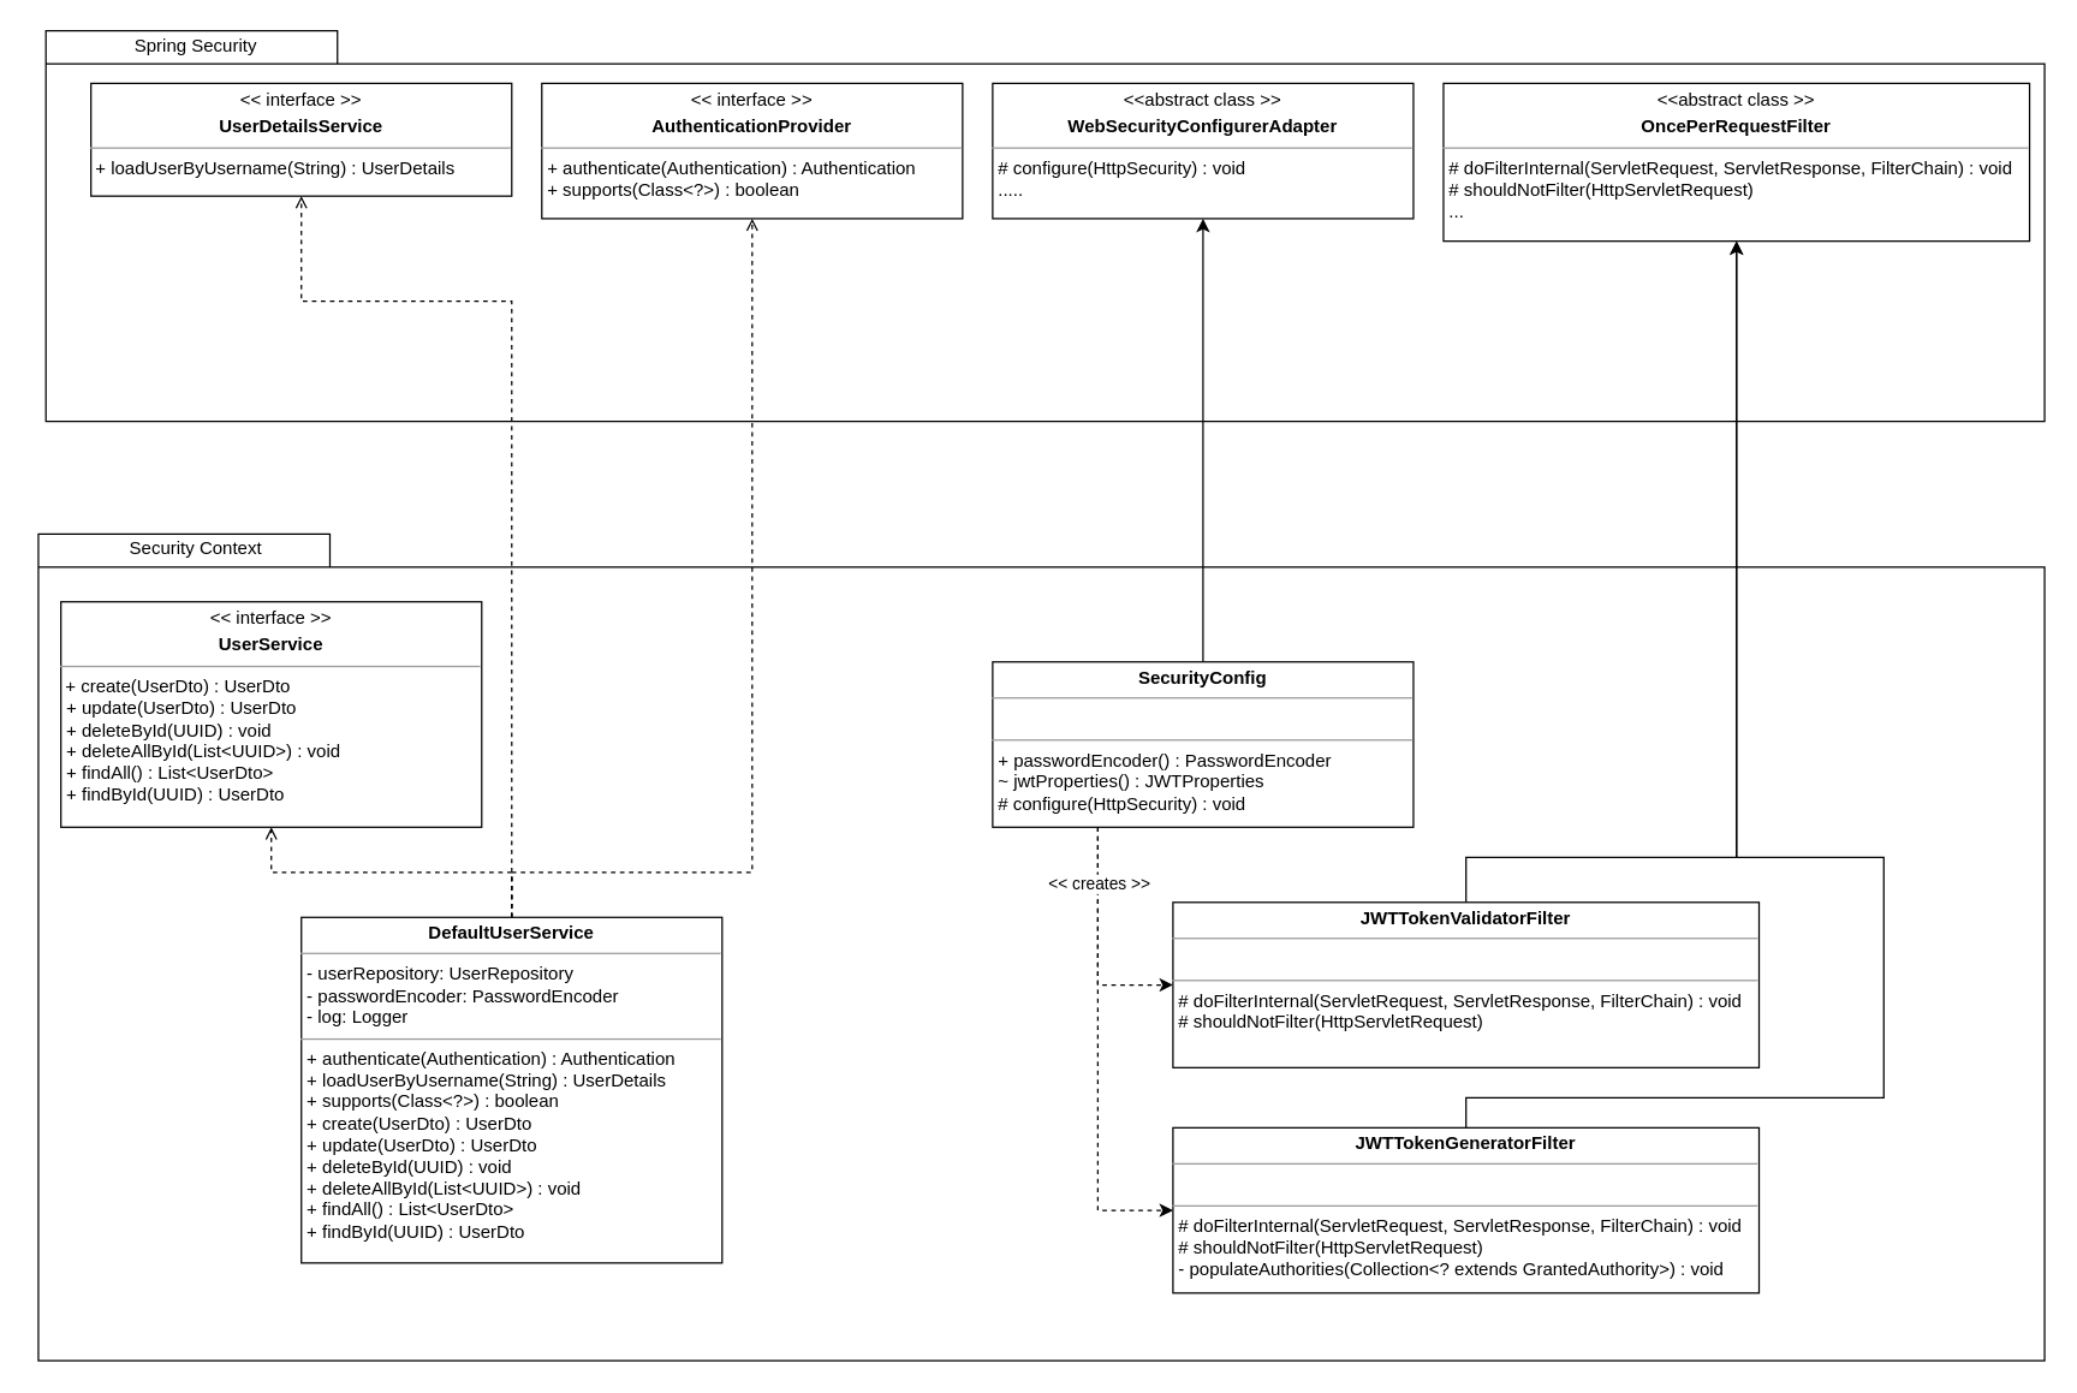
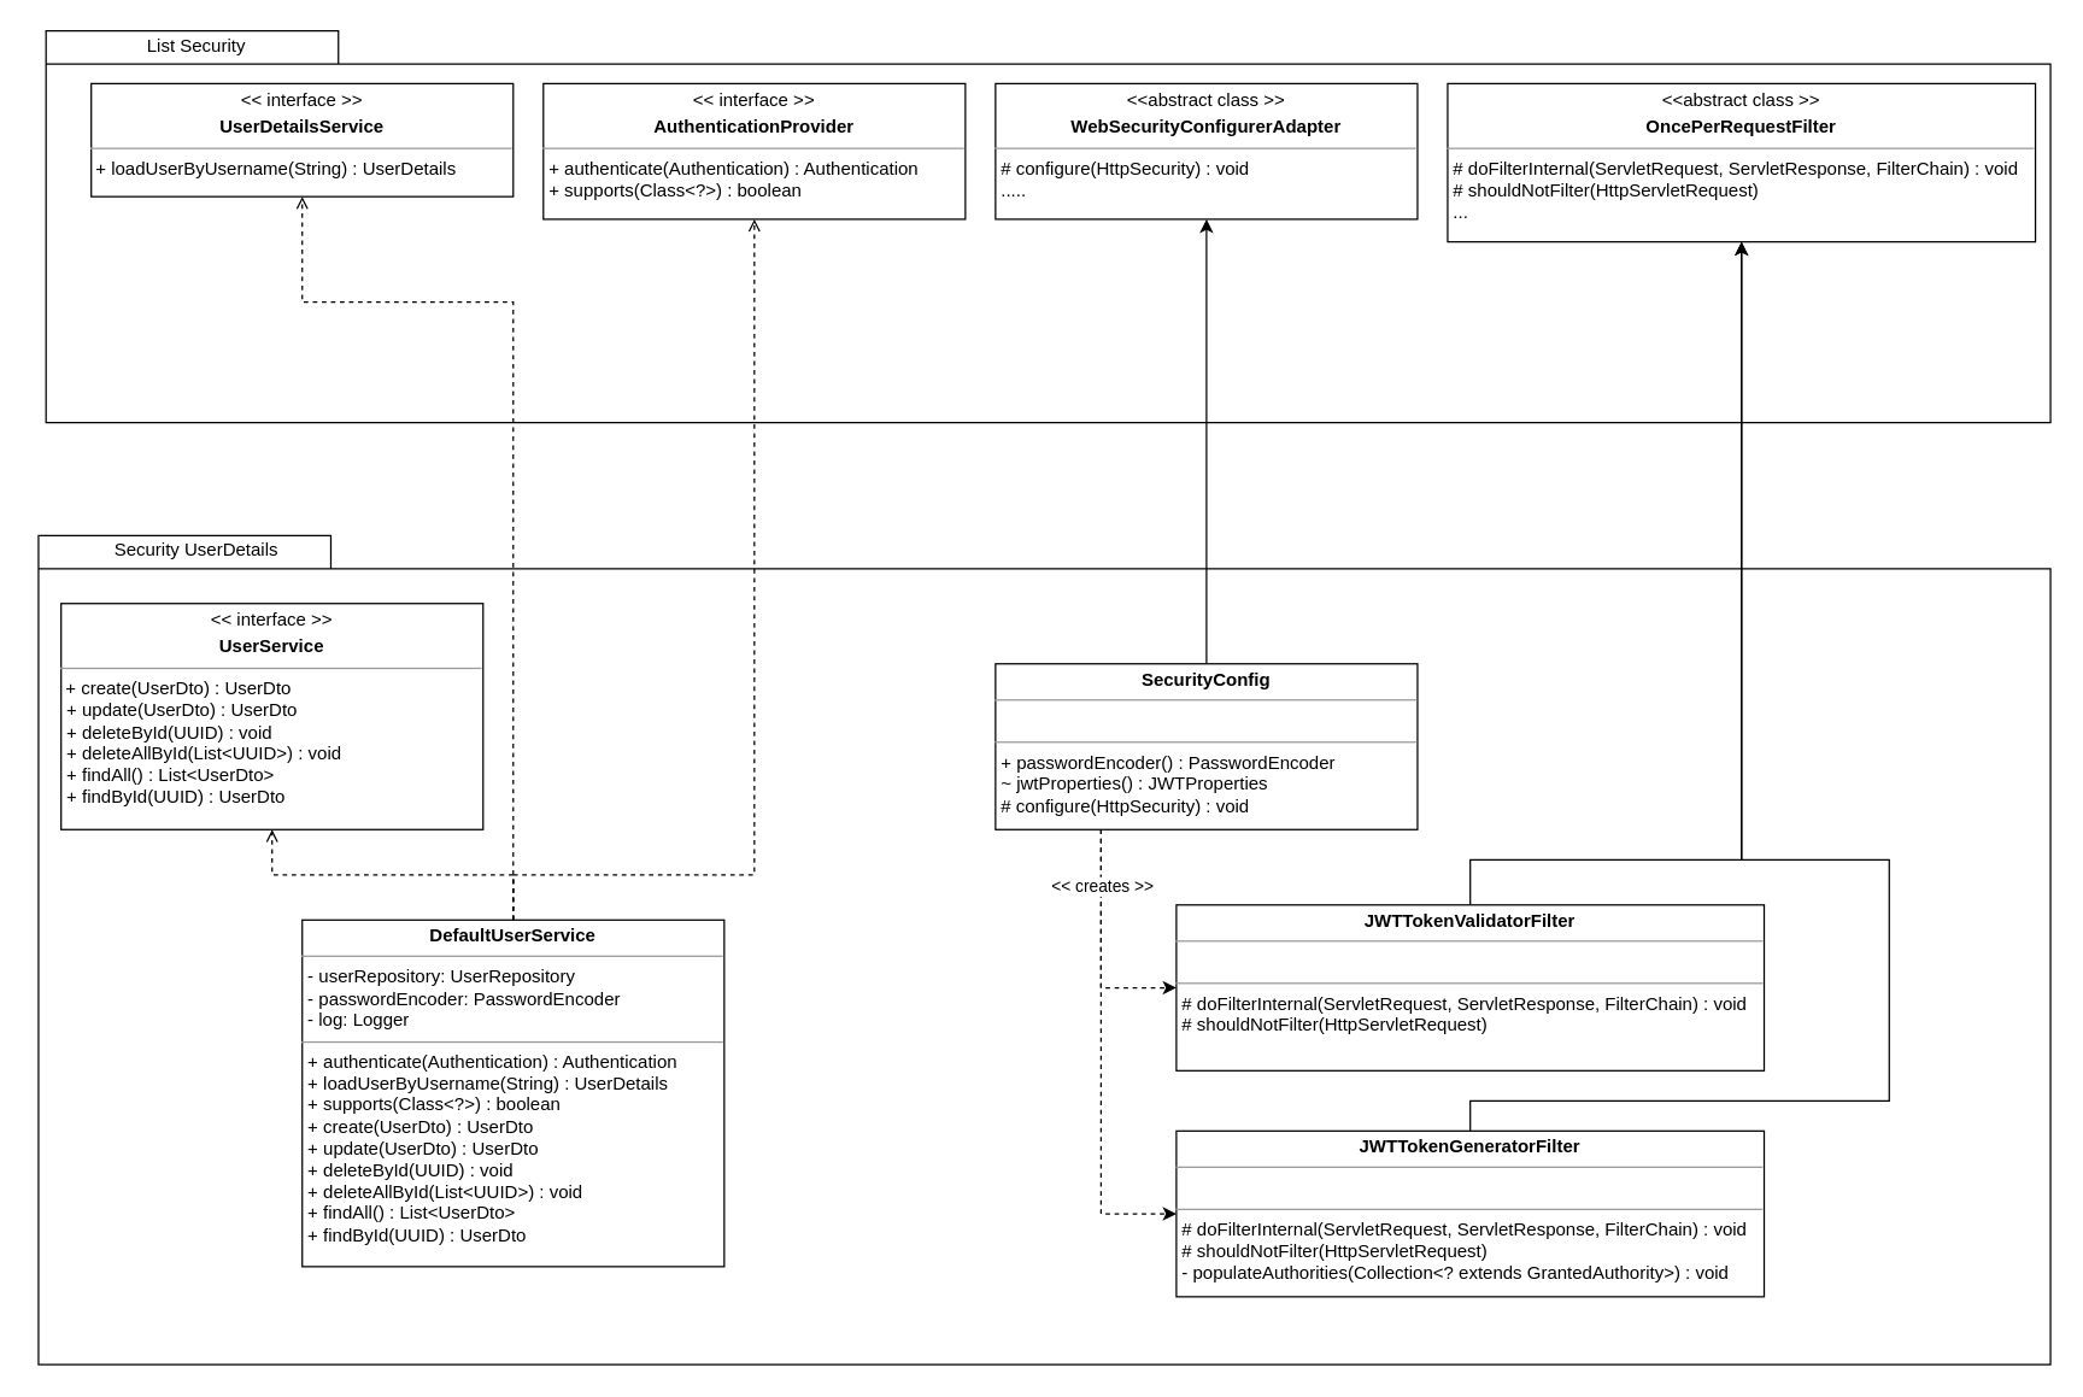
  <mxCell id="0" />
  <mxCell id="1" parent="0" />
  <mxCell id="2" value="" style="shape=folder;fontStyle=1;spacingTop=10;tabWidth=194;tabHeight=22;tabPosition=left;html=1;rounded=0;shadow=0;comic=0;labelBackgroundColor=none;strokeWidth=1;fillColor=none;fontFamily=Verdana;fontSize=10;align=center;" vertex="1" parent="1"><mxGeometry x="25" y="355" width="1335" height="550" as="geometry" /></mxCell>
  <mxCell id="3" style="edgeStyle=orthogonalEdgeStyle;rounded=0;orthogonalLoop=1;jettySize=auto;html=1;dashed=1;endArrow=open;endFill=0;" edge="1" parent="1" source="6" target="8"><mxGeometry relative="1" as="geometry" /></mxCell>
  <mxCell id="4" style="edgeStyle=orthogonalEdgeStyle;rounded=0;orthogonalLoop=1;jettySize=auto;html=1;entryX=0.5;entryY=1;entryDx=0;entryDy=0;dashed=1;endArrow=open;endFill=0;" edge="1" parent="1" source="6" target="11"><mxGeometry relative="1" as="geometry"><Array as="points"><mxPoint x="340" y="200" /><mxPoint x="200" y="200" /></Array></mxGeometry></mxCell>
  <mxCell id="5" style="edgeStyle=orthogonalEdgeStyle;rounded=0;orthogonalLoop=1;jettySize=auto;html=1;entryX=0.5;entryY=1;entryDx=0;entryDy=0;exitX=0.5;exitY=0;exitDx=0;exitDy=0;dashed=1;endArrow=open;endFill=0;" edge="1" parent="1" source="6" target="12"><mxGeometry relative="1" as="geometry"><Array as="points"><mxPoint x="340" y="580" /><mxPoint x="500" y="580" /></Array></mxGeometry></mxCell>
  <mxCell id="6" value="&lt;p style=&quot;margin: 0px ; margin-top: 4px ; text-align: center&quot;&gt;&lt;b&gt;DefaultUserService&lt;/b&gt;&lt;/p&gt;&lt;hr size=&quot;1&quot;&gt;&lt;p style=&quot;margin: 0px ; margin-left: 4px&quot;&gt;- userRepository: UserRepository&lt;br&gt;- passwordEncoder: PasswordEncoder&lt;/p&gt;&lt;p style=&quot;margin: 0px ; margin-left: 4px&quot;&gt;- log: Logger&lt;/p&gt;&lt;hr size=&quot;1&quot;&gt;&lt;p style=&quot;margin: 0px ; margin-left: 4px&quot;&gt;+ authenticate(Authentication) : Authentication&lt;br&gt;&lt;/p&gt;&lt;p style=&quot;margin: 0px ; margin-left: 4px&quot;&gt;+ loadUserByUsername(String) : UserDetails&lt;/p&gt;&lt;p style=&quot;margin: 0px ; margin-left: 4px&quot;&gt;+ supports(Class&amp;lt;?&amp;gt;) : boolean&lt;/p&gt;&lt;p style=&quot;margin: 0px ; margin-left: 4px&quot;&gt;+ create(UserDto) : UserDto&lt;/p&gt;&lt;p style=&quot;margin: 0px ; margin-left: 4px&quot;&gt;+ update(UserDto) : UserDto&lt;/p&gt;&lt;p style=&quot;margin: 0px ; margin-left: 4px&quot;&gt;+ deleteById(UUID) : void&lt;/p&gt;&lt;p style=&quot;margin: 0px ; margin-left: 4px&quot;&gt;+ deleteAllById(List&amp;lt;UUID&amp;gt;) : void&lt;/p&gt;&lt;p style=&quot;margin: 0px ; margin-left: 4px&quot;&gt;+ findAll() : List&amp;lt;UserDto&amp;gt;&lt;/p&gt;&lt;p style=&quot;margin: 0px ; margin-left: 4px&quot;&gt;+ findById(UUID) : UserDto &lt;br&gt;&lt;/p&gt;&lt;p style=&quot;margin: 0px ; margin-left: 4px&quot;&gt;&lt;br&gt;&lt;/p&gt;" style="verticalAlign=top;align=left;overflow=fill;fontSize=12;fontFamily=Helvetica;html=1;rounded=0;shadow=0;comic=0;labelBackgroundColor=none;strokeWidth=1" vertex="1" parent="1"><mxGeometry x="200" y="610" width="280" height="230" as="geometry" /></mxCell>
- <mxCell id="7" value="Security Context" style="text;html=1;strokeColor=none;fillColor=none;align=center;verticalAlign=middle;whiteSpace=wrap;rounded=0;" vertex="1" parent="1"><mxGeometry x="20" y="355" width="220" height="20" as="geometry" /></mxCell>
+ <mxCell id="7" value="Security UserDetails" style="text;html=1;strokeColor=none;fillColor=none;align=center;verticalAlign=middle;whiteSpace=wrap;rounded=0;" vertex="1" parent="1"><mxGeometry x="20" y="355" width="220" height="20" as="geometry" /></mxCell>
  <mxCell id="8" value="&lt;p style=&quot;margin: 0px ; margin-top: 4px ; text-align: center&quot;&gt;&amp;lt;&amp;lt; interface &amp;gt;&amp;gt;&lt;b&gt;&lt;br&gt;&lt;/b&gt;&lt;/p&gt;&lt;p style=&quot;margin: 0px ; margin-top: 4px ; text-align: center&quot;&gt;&lt;b&gt;UserService&lt;/b&gt;&lt;/p&gt;&lt;hr size=&quot;1&quot;&gt;&amp;nbsp;+ create(UserDto) : UserDto&lt;p style=&quot;margin: 0px ; margin-left: 4px&quot;&gt;+ update(UserDto) : UserDto&lt;/p&gt;&lt;p style=&quot;margin: 0px ; margin-left: 4px&quot;&gt;+ deleteById(UUID) : void&lt;/p&gt;&lt;p style=&quot;margin: 0px ; margin-left: 4px&quot;&gt;+ deleteAllById(List&amp;lt;UUID&amp;gt;) : void&lt;/p&gt;&lt;p style=&quot;margin: 0px ; margin-left: 4px&quot;&gt;+ findAll() : List&amp;lt;UserDto&amp;gt;&lt;/p&gt;&lt;p style=&quot;margin: 0px ; margin-left: 4px&quot;&gt;+ findById(UUID) : UserDto &lt;br&gt;&lt;/p&gt;&lt;p style=&quot;margin: 0px ; margin-left: 4px&quot;&gt;&lt;br&gt;&lt;/p&gt;" style="verticalAlign=top;align=left;overflow=fill;fontSize=12;fontFamily=Helvetica;html=1;rounded=0;shadow=0;comic=0;labelBackgroundColor=none;strokeWidth=1" vertex="1" parent="1"><mxGeometry x="40" y="400" width="280" height="150" as="geometry" /></mxCell>
  <mxCell id="9" value="" style="shape=folder;fontStyle=1;spacingTop=10;tabWidth=194;tabHeight=22;tabPosition=left;html=1;rounded=0;shadow=0;comic=0;labelBackgroundColor=none;strokeWidth=1;fillColor=none;fontFamily=Verdana;fontSize=10;align=center;" vertex="1" parent="1"><mxGeometry x="30" y="20" width="1330" height="260" as="geometry" /></mxCell>
- <mxCell id="10" value="Spring Security" style="text;html=1;strokeColor=none;fillColor=none;align=center;verticalAlign=middle;whiteSpace=wrap;rounded=0;" vertex="1" parent="1"><mxGeometry x="20" y="20" width="220" height="20" as="geometry" /></mxCell>
+ <mxCell id="10" value="List Security" style="text;html=1;strokeColor=none;fillColor=none;align=center;verticalAlign=middle;whiteSpace=wrap;rounded=0;" vertex="1" parent="1"><mxGeometry x="20" y="20" width="220" height="20" as="geometry" /></mxCell>
  <mxCell id="11" value="&lt;p style=&quot;margin: 0px ; margin-top: 4px ; text-align: center&quot;&gt;&amp;lt;&amp;lt; interface &amp;gt;&amp;gt;&lt;b&gt;&lt;br&gt;&lt;/b&gt;&lt;/p&gt;&lt;p style=&quot;margin: 0px ; margin-top: 4px ; text-align: center&quot;&gt;&lt;b&gt;UserDetailsService&lt;/b&gt;&lt;/p&gt;&lt;hr size=&quot;1&quot;&gt;&amp;nbsp;+ loadUserByUsername(String) : UserDetails&lt;p style=&quot;margin: 0px ; margin-left: 4px&quot;&gt;&lt;br&gt;&lt;/p&gt;" style="verticalAlign=top;align=left;overflow=fill;fontSize=12;fontFamily=Helvetica;html=1;rounded=0;shadow=0;comic=0;labelBackgroundColor=none;strokeWidth=1" vertex="1" parent="1"><mxGeometry x="60" y="55" width="280" height="75" as="geometry" /></mxCell>
  <mxCell id="12" value="&lt;p style=&quot;margin: 0px ; margin-top: 4px ; text-align: center&quot;&gt;&amp;lt;&amp;lt; interface &amp;gt;&amp;gt;&lt;b&gt;&lt;br&gt;&lt;/b&gt;&lt;/p&gt;&lt;p style=&quot;margin: 0px ; margin-top: 4px ; text-align: center&quot;&gt;&lt;b&gt;AuthenticationProvider&lt;/b&gt;&lt;/p&gt;&lt;hr size=&quot;1&quot;&gt;&lt;p style=&quot;margin: 0px ; margin-left: 4px&quot;&gt;+ authenticate(Authentication) : Authentication&lt;br&gt;&lt;/p&gt;&lt;p style=&quot;margin: 0px ; margin-left: 4px&quot;&gt;+ supports(Class&amp;lt;?&amp;gt;) : boolean&lt;/p&gt;&lt;p style=&quot;margin: 0px ; margin-left: 4px&quot;&gt;&lt;br&gt;&lt;/p&gt;" style="verticalAlign=top;align=left;overflow=fill;fontSize=12;fontFamily=Helvetica;html=1;rounded=0;shadow=0;comic=0;labelBackgroundColor=none;strokeWidth=1" vertex="1" parent="1"><mxGeometry x="360" y="55" width="280" height="90" as="geometry" /></mxCell>
  <mxCell id="13" value="&lt;p style=&quot;margin: 0px ; margin-top: 4px ; text-align: center&quot;&gt;&amp;lt;&amp;lt;abstract class &amp;gt;&amp;gt;&lt;b&gt;&lt;br&gt;&lt;/b&gt;&lt;/p&gt;&lt;p style=&quot;margin: 0px ; margin-top: 4px ; text-align: center&quot;&gt;&lt;b&gt;WebSecurityConfigurerAdapter&lt;/b&gt;&lt;/p&gt;&lt;hr size=&quot;1&quot;&gt;&lt;p style=&quot;margin: 0px ; margin-left: 4px&quot;&gt;# configure(HttpSecurity) : void&lt;/p&gt;&lt;p style=&quot;margin: 0px ; margin-left: 4px&quot;&gt;.....&lt;br&gt;&lt;/p&gt;&lt;p style=&quot;margin: 0px ; margin-left: 4px&quot;&gt;&lt;br&gt;&lt;/p&gt;&lt;p style=&quot;margin: 0px ; margin-left: 4px&quot;&gt;&lt;br&gt;&lt;/p&gt;" style="verticalAlign=top;align=left;overflow=fill;fontSize=12;fontFamily=Helvetica;html=1;rounded=0;shadow=0;comic=0;labelBackgroundColor=none;strokeWidth=1" vertex="1" parent="1"><mxGeometry x="660" y="55" width="280" height="90" as="geometry" /></mxCell>
  <mxCell id="14" value="&lt;p style=&quot;margin: 0px ; margin-top: 4px ; text-align: center&quot;&gt;&amp;lt;&amp;lt;abstract class &amp;gt;&amp;gt;&lt;b&gt;&lt;br&gt;&lt;/b&gt;&lt;/p&gt;&lt;p style=&quot;margin: 0px ; margin-top: 4px ; text-align: center&quot;&gt;&lt;b&gt;OncePerRequestFilter&lt;/b&gt;&lt;/p&gt;&lt;hr size=&quot;1&quot;&gt;&lt;p style=&quot;margin: 0px ; margin-left: 4px&quot;&gt;# doFilterInternal(ServletRequest, ServletResponse, FilterChain) : void&lt;/p&gt;&lt;p style=&quot;margin: 0px ; margin-left: 4px&quot;&gt;# shouldNotFilter(HttpServletRequest)&lt;/p&gt;&lt;p style=&quot;margin: 0px ; margin-left: 4px&quot;&gt;...&lt;br&gt;&lt;/p&gt;&lt;p style=&quot;margin: 0px ; margin-left: 4px&quot;&gt;&lt;br&gt;&lt;/p&gt;&lt;p style=&quot;margin: 0px ; margin-left: 4px&quot;&gt;&lt;br&gt;&lt;/p&gt;" style="verticalAlign=top;align=left;overflow=fill;fontSize=12;fontFamily=Helvetica;html=1;rounded=0;shadow=0;comic=0;labelBackgroundColor=none;strokeWidth=1" vertex="1" parent="1"><mxGeometry x="960" y="55" width="390" height="105" as="geometry" /></mxCell>
  <mxCell id="15" style="edgeStyle=orthogonalEdgeStyle;rounded=0;orthogonalLoop=1;jettySize=auto;html=1;entryX=0.5;entryY=1;entryDx=0;entryDy=0;endArrow=classic;endFill=1;" edge="1" parent="1" source="19" target="13"><mxGeometry relative="1" as="geometry" /></mxCell>
  <mxCell id="16" style="edgeStyle=orthogonalEdgeStyle;rounded=0;orthogonalLoop=1;jettySize=auto;html=1;exitX=0.25;exitY=1;exitDx=0;exitDy=0;entryX=0;entryY=0.5;entryDx=0;entryDy=0;endArrow=classic;endFill=1;dashed=1;" edge="1" parent="1" source="19" target="21"><mxGeometry relative="1" as="geometry" /></mxCell>
  <mxCell id="17" style="edgeStyle=orthogonalEdgeStyle;rounded=0;orthogonalLoop=1;jettySize=auto;html=1;exitX=0.25;exitY=1;exitDx=0;exitDy=0;entryX=0;entryY=0.5;entryDx=0;entryDy=0;dashed=1;endArrow=classic;endFill=1;" edge="1" parent="1" source="19" target="23"><mxGeometry relative="1" as="geometry" /></mxCell>
  <mxCell id="18" value="&amp;lt;&amp;lt; creates &amp;gt;&amp;gt;" style="edgeLabel;html=1;align=center;verticalAlign=middle;resizable=0;points=[];" vertex="1" connectable="0" parent="17"><mxGeometry x="-0.757" y="3" relative="1" as="geometry"><mxPoint x="-3" as="offset" /></mxGeometry></mxCell>
  <mxCell id="19" value="&lt;p style=&quot;margin: 0px ; margin-top: 4px ; text-align: center&quot;&gt;&lt;b&gt;SecurityConfig&lt;/b&gt;&lt;br&gt;&lt;/p&gt;&lt;hr size=&quot;1&quot;&gt;&lt;br&gt;&lt;hr size=&quot;1&quot;&gt;&lt;p style=&quot;margin: 0px ; margin-left: 4px&quot;&gt;+ passwordEncoder() : PasswordEncoder&lt;br&gt;&lt;/p&gt;&lt;p style=&quot;margin: 0px ; margin-left: 4px&quot;&gt;~ jwtProperties() : JWTProperties&lt;/p&gt;&lt;p style=&quot;margin: 0px ; margin-left: 4px&quot;&gt;# configure(HttpSecurity) : void&lt;/p&gt;" style="verticalAlign=top;align=left;overflow=fill;fontSize=12;fontFamily=Helvetica;html=1;rounded=0;shadow=0;comic=0;labelBackgroundColor=none;strokeWidth=1" vertex="1" parent="1"><mxGeometry x="660" y="440" width="280" height="110" as="geometry" /></mxCell>
  <mxCell id="20" style="edgeStyle=orthogonalEdgeStyle;rounded=0;orthogonalLoop=1;jettySize=auto;html=1;exitX=0.5;exitY=0;exitDx=0;exitDy=0;endArrow=classic;endFill=1;" edge="1" parent="1" source="21" target="14"><mxGeometry relative="1" as="geometry"><Array as="points"><mxPoint x="975" y="570" /><mxPoint x="1155" y="570" /></Array></mxGeometry></mxCell>
  <mxCell id="21" value="&lt;p style=&quot;margin: 0px ; margin-top: 4px ; text-align: center&quot;&gt;&lt;b&gt;JWTTokenValidatorFilter&lt;/b&gt;&lt;br&gt;&lt;/p&gt;&lt;hr size=&quot;1&quot;&gt;&lt;br&gt;&lt;hr size=&quot;1&quot;&gt;&lt;p style=&quot;margin: 0px ; margin-left: 4px&quot;&gt;# doFilterInternal(ServletRequest, ServletResponse, FilterChain) : void&lt;/p&gt;&lt;p style=&quot;margin: 0px ; margin-left: 4px&quot;&gt;# shouldNotFilter(HttpServletRequest)&lt;/p&gt;" style="verticalAlign=top;align=left;overflow=fill;fontSize=12;fontFamily=Helvetica;html=1;rounded=0;shadow=0;comic=0;labelBackgroundColor=none;strokeWidth=1" vertex="1" parent="1"><mxGeometry x="780" y="600" width="390" height="110" as="geometry" /></mxCell>
  <mxCell id="22" style="edgeStyle=orthogonalEdgeStyle;rounded=0;orthogonalLoop=1;jettySize=auto;html=1;entryX=0.5;entryY=1;entryDx=0;entryDy=0;endArrow=classic;endFill=1;" edge="1" parent="1" source="23" target="14"><mxGeometry relative="1" as="geometry"><Array as="points"><mxPoint x="975" y="730" /><mxPoint x="1253" y="730" /><mxPoint x="1253" y="570" /><mxPoint x="1155" y="570" /></Array></mxGeometry></mxCell>
  <mxCell id="23" value="&lt;p style=&quot;margin: 0px ; margin-top: 4px ; text-align: center&quot;&gt;&lt;b&gt;JWTTokenGeneratorFilter&lt;/b&gt;&lt;br&gt;&lt;/p&gt;&lt;hr size=&quot;1&quot;&gt;&lt;br&gt;&lt;hr size=&quot;1&quot;&gt;&lt;p style=&quot;margin: 0px ; margin-left: 4px&quot;&gt;# doFilterInternal(ServletRequest, ServletResponse, FilterChain) : void&lt;/p&gt;&lt;p style=&quot;margin: 0px ; margin-left: 4px&quot;&gt;# shouldNotFilter(HttpServletRequest)&lt;/p&gt;&lt;p style=&quot;margin: 0px ; margin-left: 4px&quot;&gt;- populateAuthorities(Collection&amp;lt;? extends GrantedAuthority&amp;gt;) : void&lt;/p&gt;" style="verticalAlign=top;align=left;overflow=fill;fontSize=12;fontFamily=Helvetica;html=1;rounded=0;shadow=0;comic=0;labelBackgroundColor=none;strokeWidth=1" vertex="1" parent="1"><mxGeometry x="780" y="750" width="390" height="110" as="geometry" /></mxCell>
